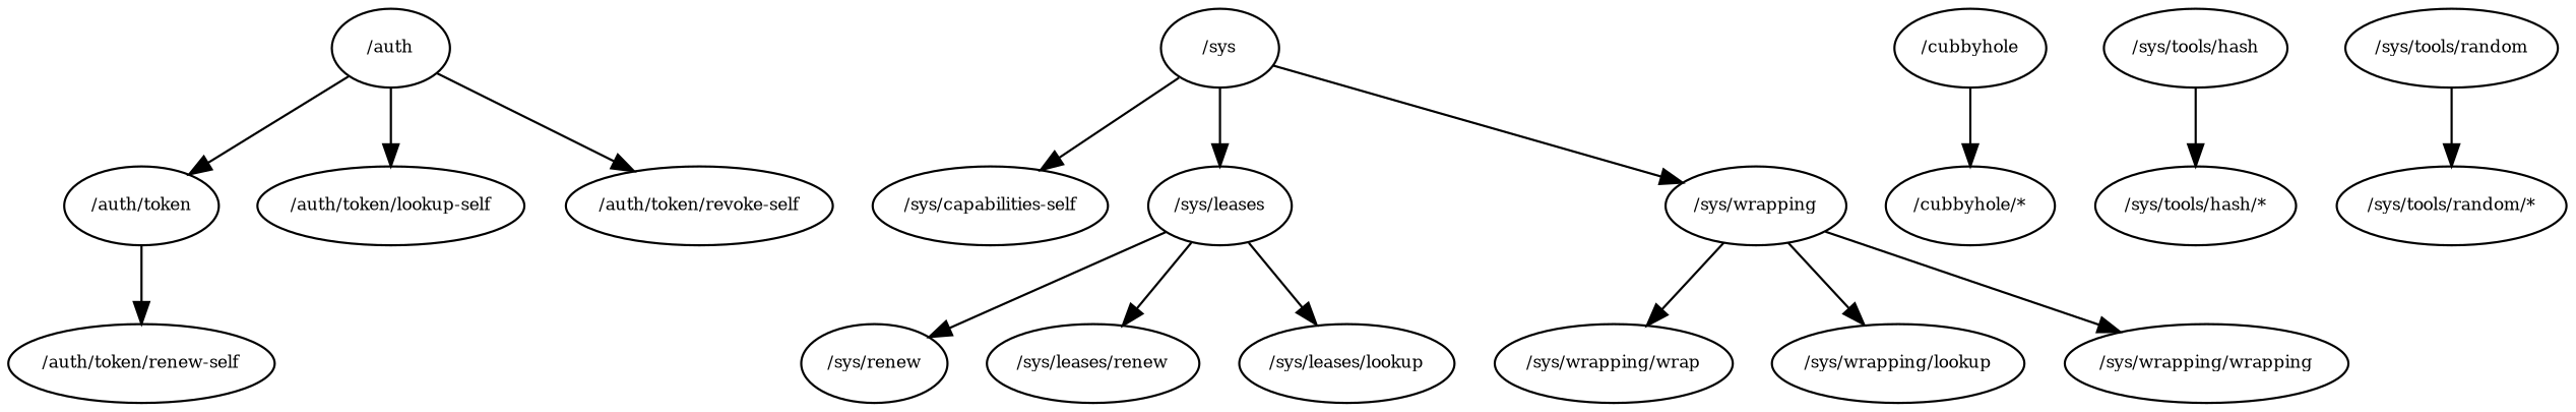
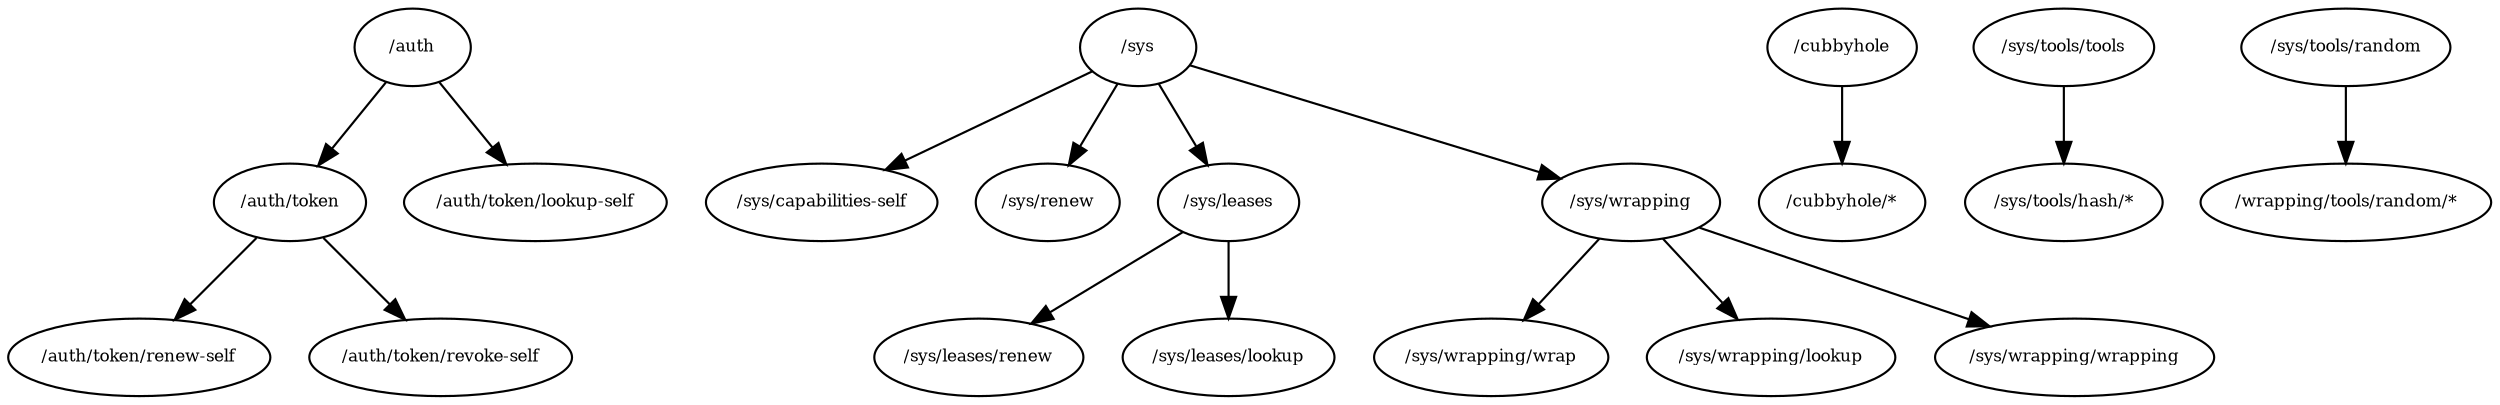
  digraph {
    node [fontsize=8]
    edge [fontsize=8]
    n1 [label="/auth"]
    n2 [label="/auth/token"]
    n3 [label="/auth/token/lookup-self"]
    n4 [label="/auth/token/renew-self"]
    n5 [label="/auth/token/revoke-self"]
    n6 [label="/sys"]
    n7 [label="/sys/capabilities-self"]
    n8 [label="/sys/renew"]
    n9 [label="/sys/leases"]
    n10 [label="/sys/wrapping"]
    n11 [label="/sys/leases/renew"]
    n12 [label="/sys/leases/lookup"]
    n13 [label="/sys/wrapping/wrap"]
    n14 [label="/sys/wrapping/lookup"]
    n15 [label="/sys/wrapping/wrapping"]
    n16 [label="/cubbyhole"]
    n17 [label="/cubbyhole/*"]
-   n18 [label="/sys/tools/hash"]
+   n18 [label="/sys/tools/tools"]
    n19 [label="/sys/tools/hash/*"]
    n20 [label="/sys/tools/random"]
-   n21 [label="/sys/tools/random/*"]
+   n21 [label="/wrapping/tools/random/*"]
    n1 -> n2
    n1 -> n3
    n2 -> n4
-   n1 -> n5
+   n2 -> n5
    n6 -> n7
-   n9 -> n8
+   n6 -> n8
    n6 -> n9
    n6 -> n10
    n9 -> n11
    n9 -> n12
    n10 -> n13
    n10 -> n14
    n10 -> n15
    n16 -> n17
    n18 -> n19
    n20 -> n21
  }
